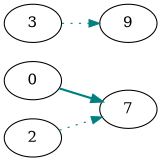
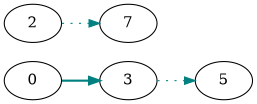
  digraph {
    rankdir=LR
    node [NumberOfPointsInPath=4 P0y=1 P1x=4 P1y=1 P2x=4 P2y=5 P3y=5 SegmentationLevel=0 SegmentationType=1]
    edge [Value=2 color=teal style=dotted]
    0 [P0x=0 P0y=0 P1x=2 P1y=0 P2x=2 P2y=6 P3x=0 P3y=6]
    n2 [P0x=1 P3x=1 label=7]
    2 [P0x=3 P2y=2 P3x=3 P3y=2 SegmentationLevel=1]
    3 [P0x=5 P1x=8 P2x=8 P3x=5 SegmentationLevel=1]
-   5 [P0x=8 P1x=9 P2x=9 P3x=8 SegmentationLevel=2 label=9]
-   0 -> n2 [style=bold]
+   5 [P0x=8 P1x=9 P2x=9 P3x=8 SegmentationLevel=2]
+   0 -> 3 [style=bold]
    2 -> n2 [Value=3]
    3 -> 5
  }
